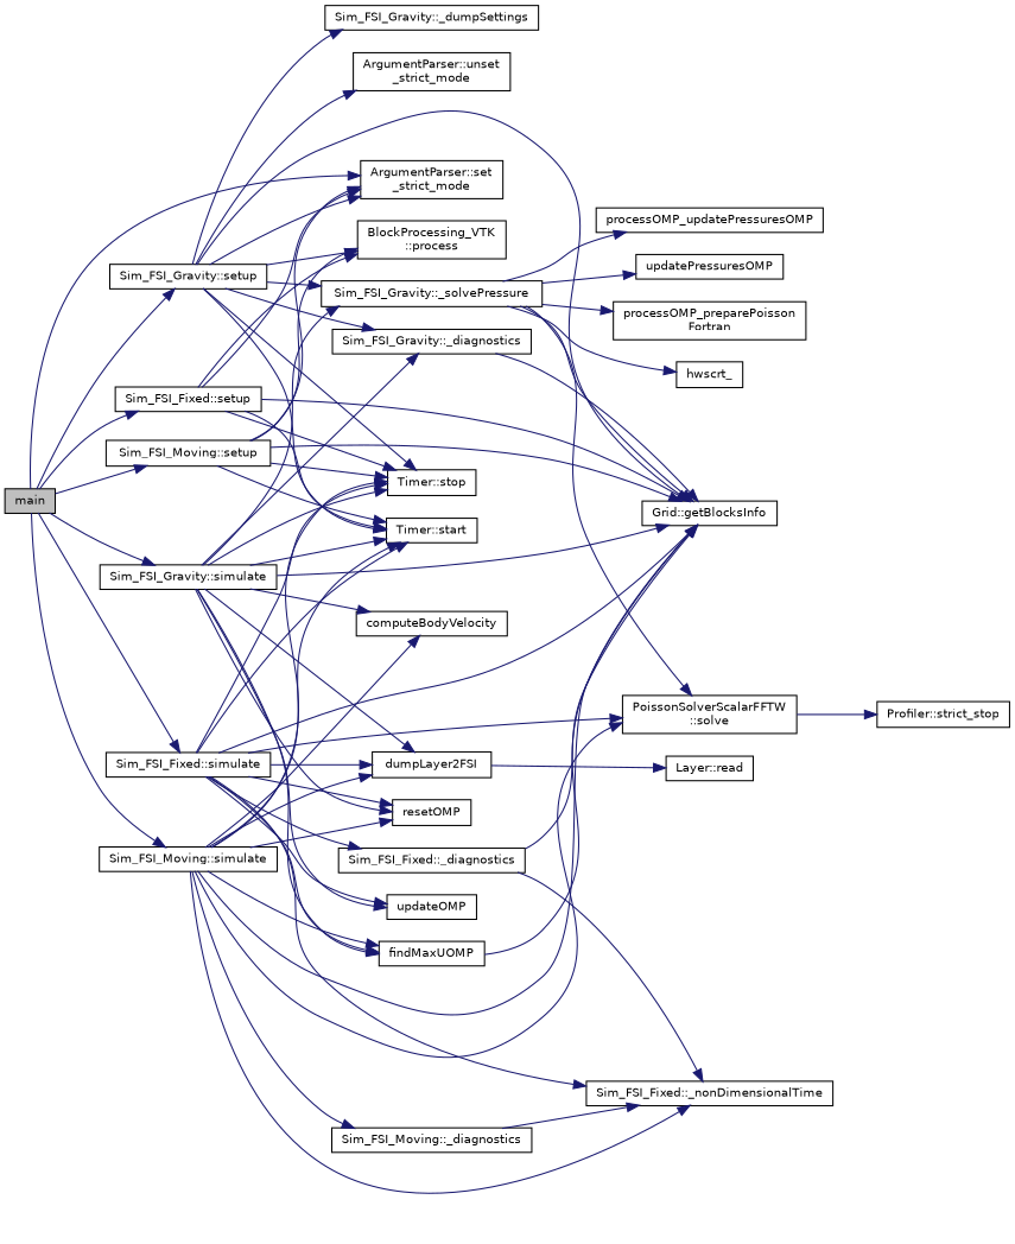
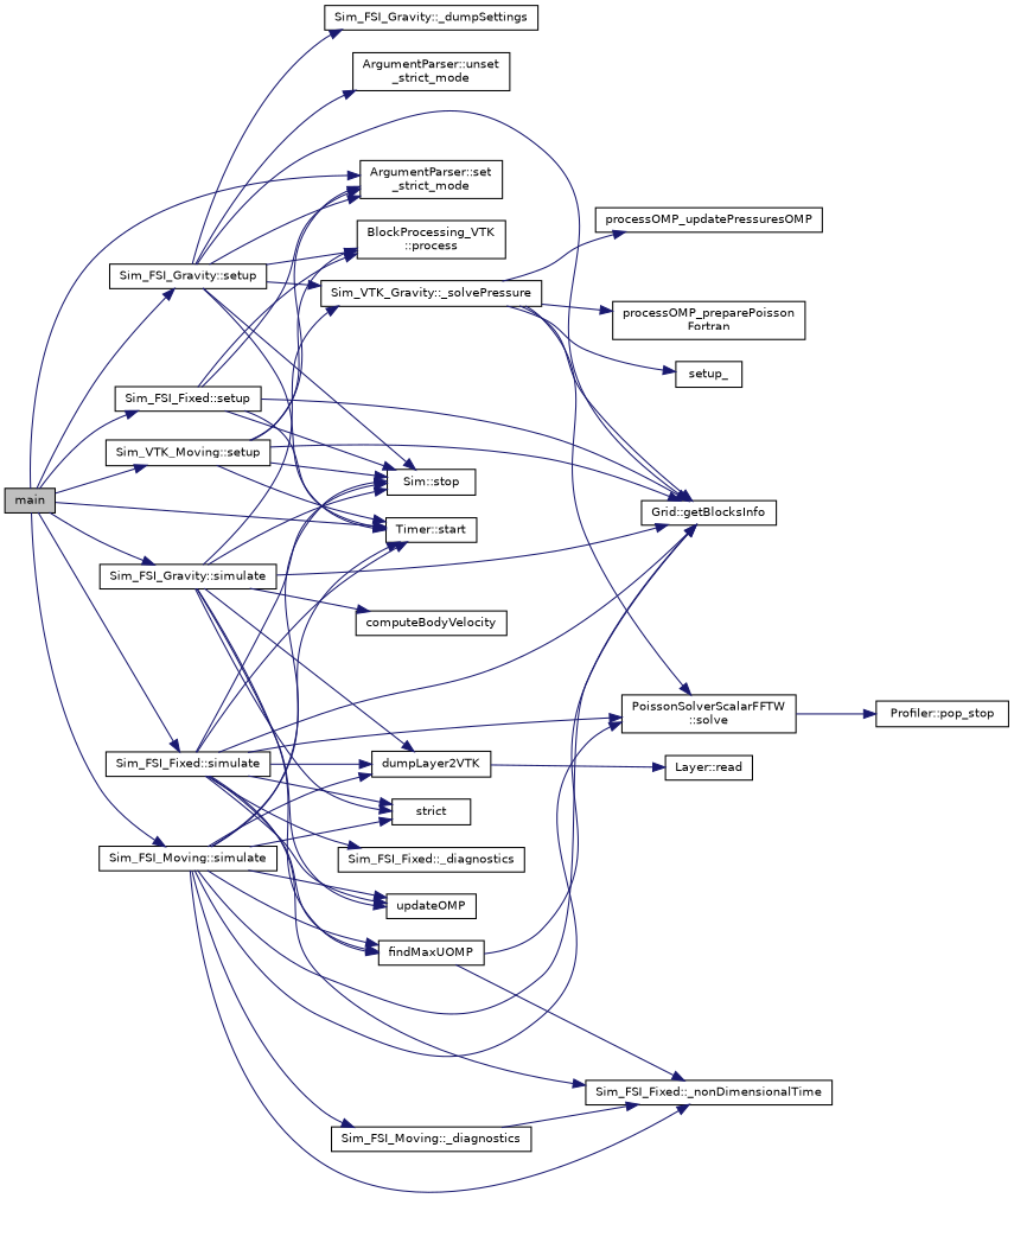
  digraph {
    rankdir=LR
    node [color=black fillcolor=white fontname=Helvetica fontsize=10 shape=record style=filled]
    edge [color=midnightblue fontname=Helvetica fontsize=10 labelfontname=Helvetica labelfontsize=10 style=solid]
    n1 [fillcolor=grey75 fontcolor=black height=0.2 label=main width=0.4]
    n2 [height=0.2 label="ArgumentParser::set\l_strict_mode" width=0.4]
    n3 [height=0.2 label="Sim_FSI_Fixed::setup" width=0.4]
    n4 [height=0.2 label="Sim_FSI_Fixed::simulate" width=0.4]
-   n5 [height=0.2 label="Sim_FSI_Moving::setup" width=0.4]
+   n5 [height=0.2 label="Sim_VTK_Moving::setup" width=0.4]
    n6 [height=0.2 label="Sim_FSI_Moving::simulate" width=0.4]
    n7 [height=0.2 label="Sim_FSI_Gravity::setup" width=0.4]
    n8 [height=0.2 label="Sim_FSI_Gravity::simulate" width=0.4]
    n9 [height=0.2 label="Timer::start" width=0.4]
    n10 [height=0.2 label="Grid::getBlocksInfo" width=0.4]
    n11 [height=0.2 label="BlockProcessing_VTK\l::process" width=0.4]
-   n12 [height=0.2 label="Timer::stop" width=0.4]
+   n12 [height=0.2 label="Sim::stop" width=0.4]
    n13 [height=0.2 label=findMaxUOMP width=0.4]
-   n14 [height=0.2 label=resetOMP width=0.4]
+   n14 [height=0.2 label="strict" width=0.4]
    n15 [height=0.2 label=updateOMP width=0.4]
    n16 [height=0.2 label="PoissonSolverScalarFFTW\l::solve" width=0.4]
    n17 [height=0.2 label="Sim_FSI_Fixed::_diagnostics" width=0.4]
    n18 [height=0.2 label="Sim_FSI_Fixed::_nonDimensionalTime" width=0.4]
-   n19 [height=0.2 label=dumpLayer2FSI width=0.4]
+   n19 [height=0.2 label=dumpLayer2VTK width=0.4]
    n20 [height=0.2 label="Sim_FSI_Moving::_diagnostics" width=0.4]
    n21 [height=0.2 label="ArgumentParser::unset\l_strict_mode" width=0.4]
    n22 [height=0.2 label="Sim_FSI_Gravity::_dumpSettings" width=0.4]
-   n23 [height=0.2 label="Sim_FSI_Gravity::_solvePressure" width=0.4]
-   n24 [height=0.2 label="Sim_FSI_Gravity::_diagnostics" width=0.4]
+   n23 [height=0.2 label="Sim_VTK_Gravity::_solvePressure" width=0.4]
    n25 [height=0.2 label=computeBodyVelocity width=0.4]
-   n26 [height=0.2 label="Profiler::strict_stop" width=0.4]
+   n26 [height=0.2 label="Profiler::pop_stop" width=0.4]
    n27 [height=0.2 label="Layer::read" width=0.4]
    n28 [height=0.2 label="processOMP_preparePoisson\lFortran" width=0.4]
-   n29 [height=0.2 label=hwscrt_ width=0.4]
+   n29 [height=0.2 label=setup_ width=0.4]
    n30 [height=0.2 label=processOMP_updatePressuresOMP width=0.4]
-   n31 [height=0.2 label=updatePressuresOMP width=0.4]
    n1 -> n2
    n1 -> n3
    n1 -> n4
    n1 -> n5
    n1 -> n6
    n1 -> n7
    n1 -> n8
    n3 -> n2
    n3 -> n9
    n3 -> n10
    n3 -> n11
    n3 -> n12
    n4 -> n9
    n4 -> n10
    n4 -> n12
    n4 -> n13
    n4 -> n14
    n4 -> n15
    n4 -> n16
    n4 -> n17
    n4 -> n18
    n4 -> n19
    n5 -> n2
    n5 -> n9
    n5 -> n10
    n5 -> n11
    n5 -> n12
    n6 -> n9
    n6 -> n10
    n6 -> n12
    n6 -> n13
    n6 -> n14
-   n6 -> n25
+   n6 -> n15
    n6 -> n16
    n6 -> n18
    n6 -> n19
    n6 -> n20
    n7 -> n2
    n7 -> n9
    n7 -> n10
    n7 -> n11
    n7 -> n12
    n7 -> n21
    n7 -> n22
    n7 -> n23
-   n7 -> n24
-   n8 -> n9
+   n1 -> n9
    n8 -> n10
    n8 -> n12
    n8 -> n13
    n8 -> n14
    n8 -> n15
    n8 -> n19
    n8 -> n23
-   n8 -> n24
    n8 -> n25
    n13 -> n10
    n16 -> n26
-   n17 -> n10
-   n17 -> n18
+   n13 -> n18
    n19 -> n27
    n20 -> n18
    n23 -> n10
    n23 -> n16
    n23 -> n28
    n23 -> n29
    n23 -> n30
-   n23 -> n31
-   n24 -> n10
  }
